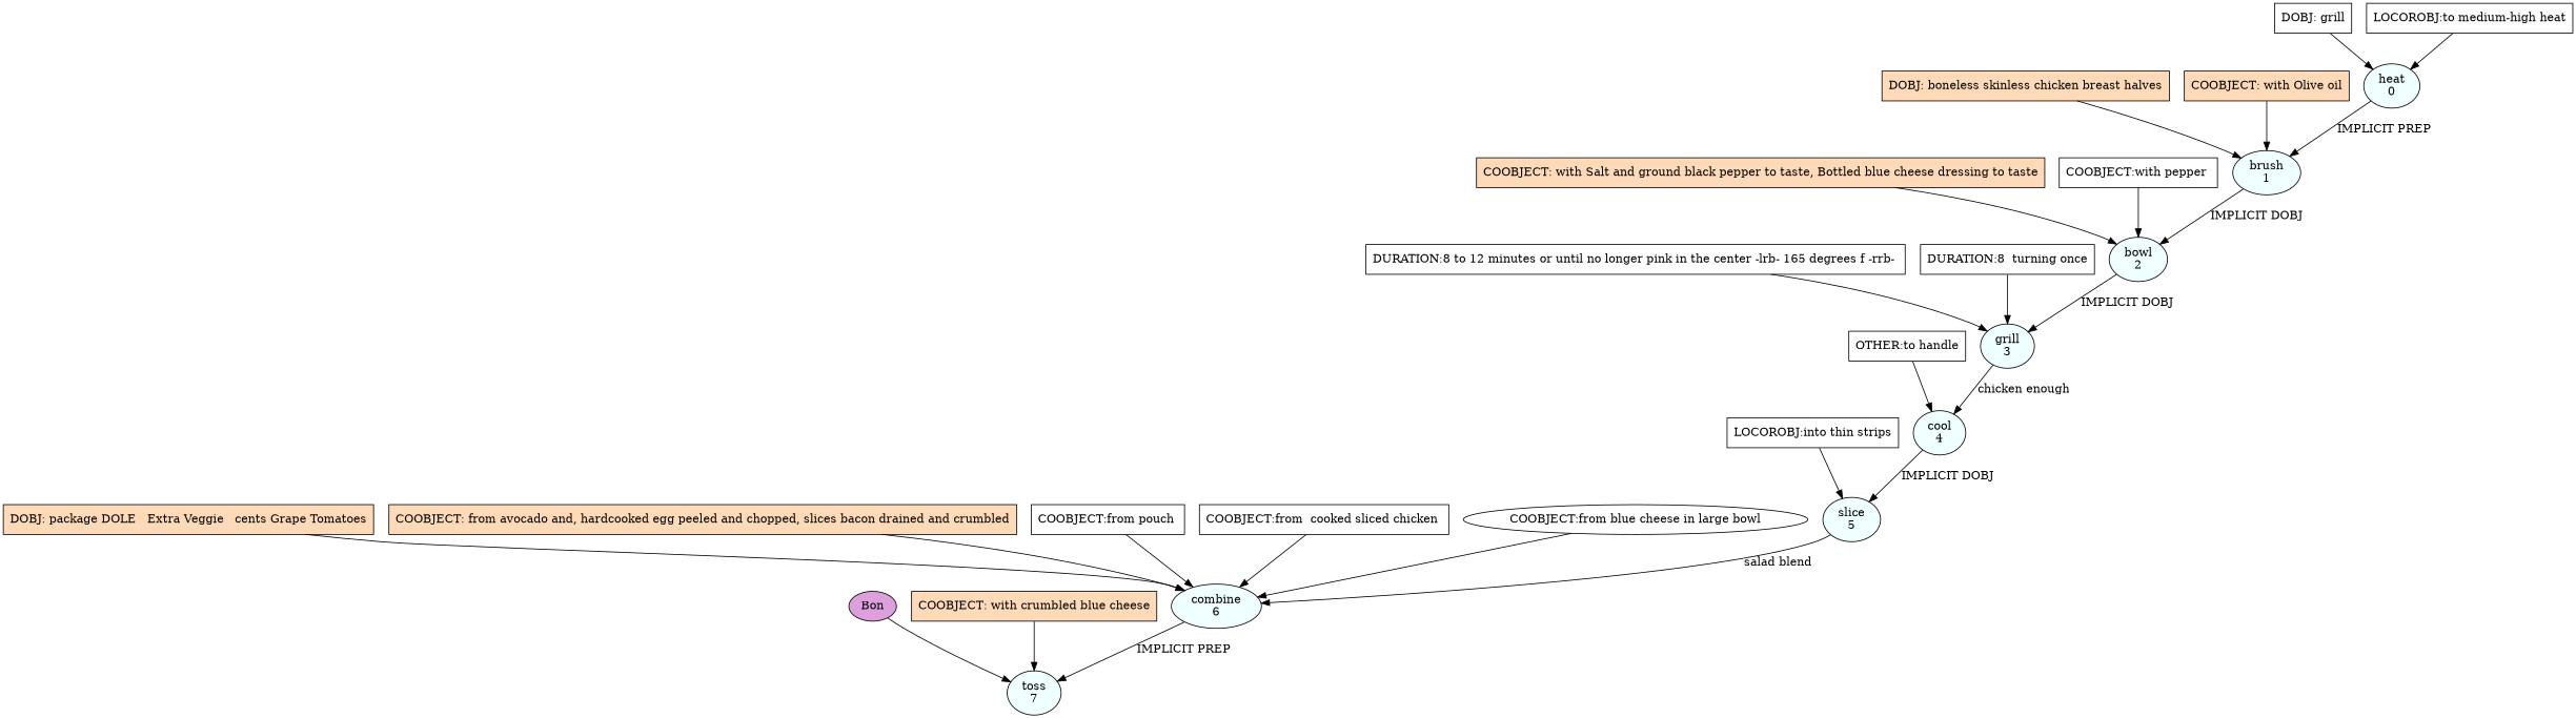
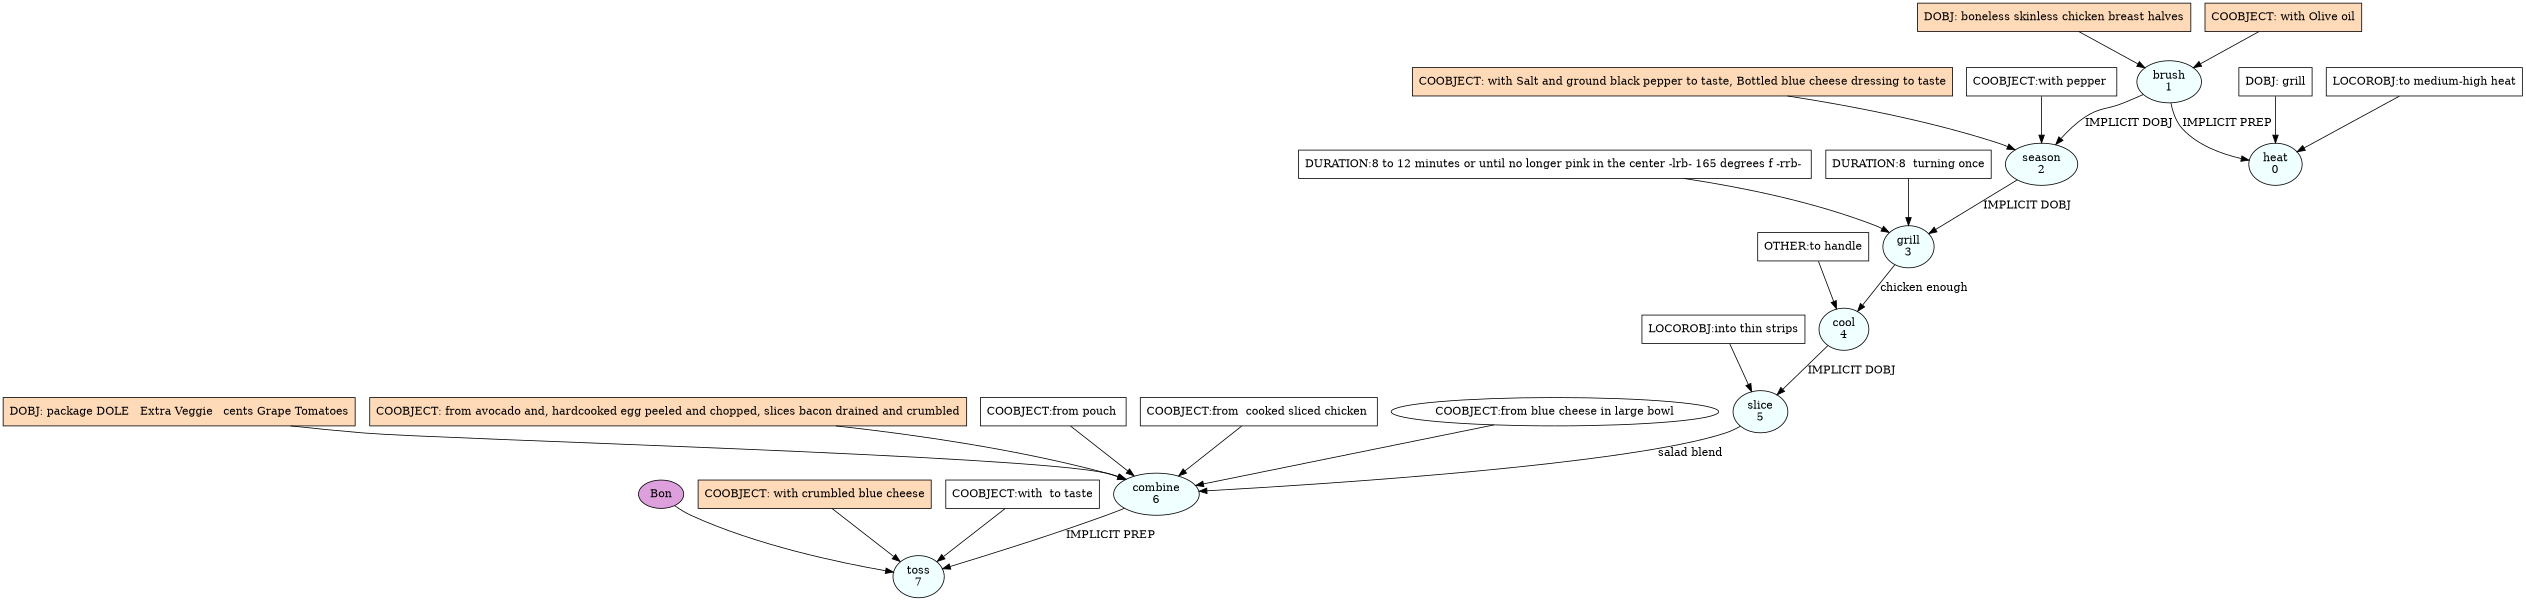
  digraph {
    node [fillcolor=white shape=box style=filled]
    n1 [fillcolor=azure label="heat\n0" shape=oval]
    n2 [fillcolor=azure label="brush\n1" shape=oval]
-   n3 [fillcolor=azure label="bowl\n2" shape=oval]
+   n3 [fillcolor=azure label="season\n2" shape=oval]
    n4 [fillcolor=azure label="grill\n3" shape=oval]
    n5 [fillcolor=azure label="cool\n4" shape=oval]
    n6 [fillcolor=azure label="slice\n5" shape=oval]
    n7 [fillcolor=azure label="combine\n6" shape=oval]
    n8 [fillcolor=azure label="toss\n7" shape=oval]
    n9 [fillcolor=plum label=Bon shape=oval]
    n10 [label="DOBJ: grill"]
    n11 [label="LOCOROBJ:to medium-high heat"]
    n12 [fillcolor=peachpuff label="DOBJ: boneless skinless chicken breast halves"]
    n13 [fillcolor=peachpuff label="COOBJECT: with Olive oil"]
    n14 [fillcolor=peachpuff label="COOBJECT: with Salt and ground black pepper to taste, Bottled blue cheese dressing to taste"]
    n15 [label="COOBJECT:with pepper "]
    n16 [label="DURATION:8 to 12 minutes or until no longer pink in the center -lrb- 165 degrees f -rrb- "]
    n17 [label="DURATION:8  turning once"]
    n18 [label="OTHER:to handle"]
    n19 [label="LOCOROBJ:into thin strips"]
    n20 [fillcolor=peachpuff label="DOBJ: package DOLE   Extra Veggie   cents Grape Tomatoes"]
    n21 [fillcolor=peachpuff label="COOBJECT: from avocado and, hardcooked egg peeled and chopped, slices bacon drained and crumbled"]
    n22 [label="COOBJECT:from pouch "]
    n23 [label="COOBJECT:from  cooked sliced chicken "]
    n24 [label="COOBJECT:from blue cheese in large bowl" shape=ellipse]
    n25 [fillcolor=peachpuff label="COOBJECT: with crumbled blue cheese"]
-   n1 -> n2 [label="IMPLICIT PREP"]
+   n26 [label="COOBJECT:with  to taste"]
+   n2 -> n1 [label="IMPLICIT PREP"]
    n2 -> n3 [label="IMPLICIT DOBJ"]
    n3 -> n4 [label="IMPLICIT DOBJ"]
    n4 -> n5 [label="chicken enough"]
    n5 -> n6 [label="IMPLICIT DOBJ"]
    n6 -> n7 [label="salad blend "]
    n7 -> n8 [label="IMPLICIT PREP"]
    n9 -> n8
    n10 -> n1
    n11 -> n1
    n12 -> n2
    n13 -> n2
    n14 -> n3
    n15 -> n3
    n16 -> n4
    n17 -> n4
    n18 -> n5
    n19 -> n6
    n20 -> n7
    n21 -> n7
    n22 -> n7
    n23 -> n7
    n24 -> n7
    n25 -> n8
+   n26 -> n8
  }
